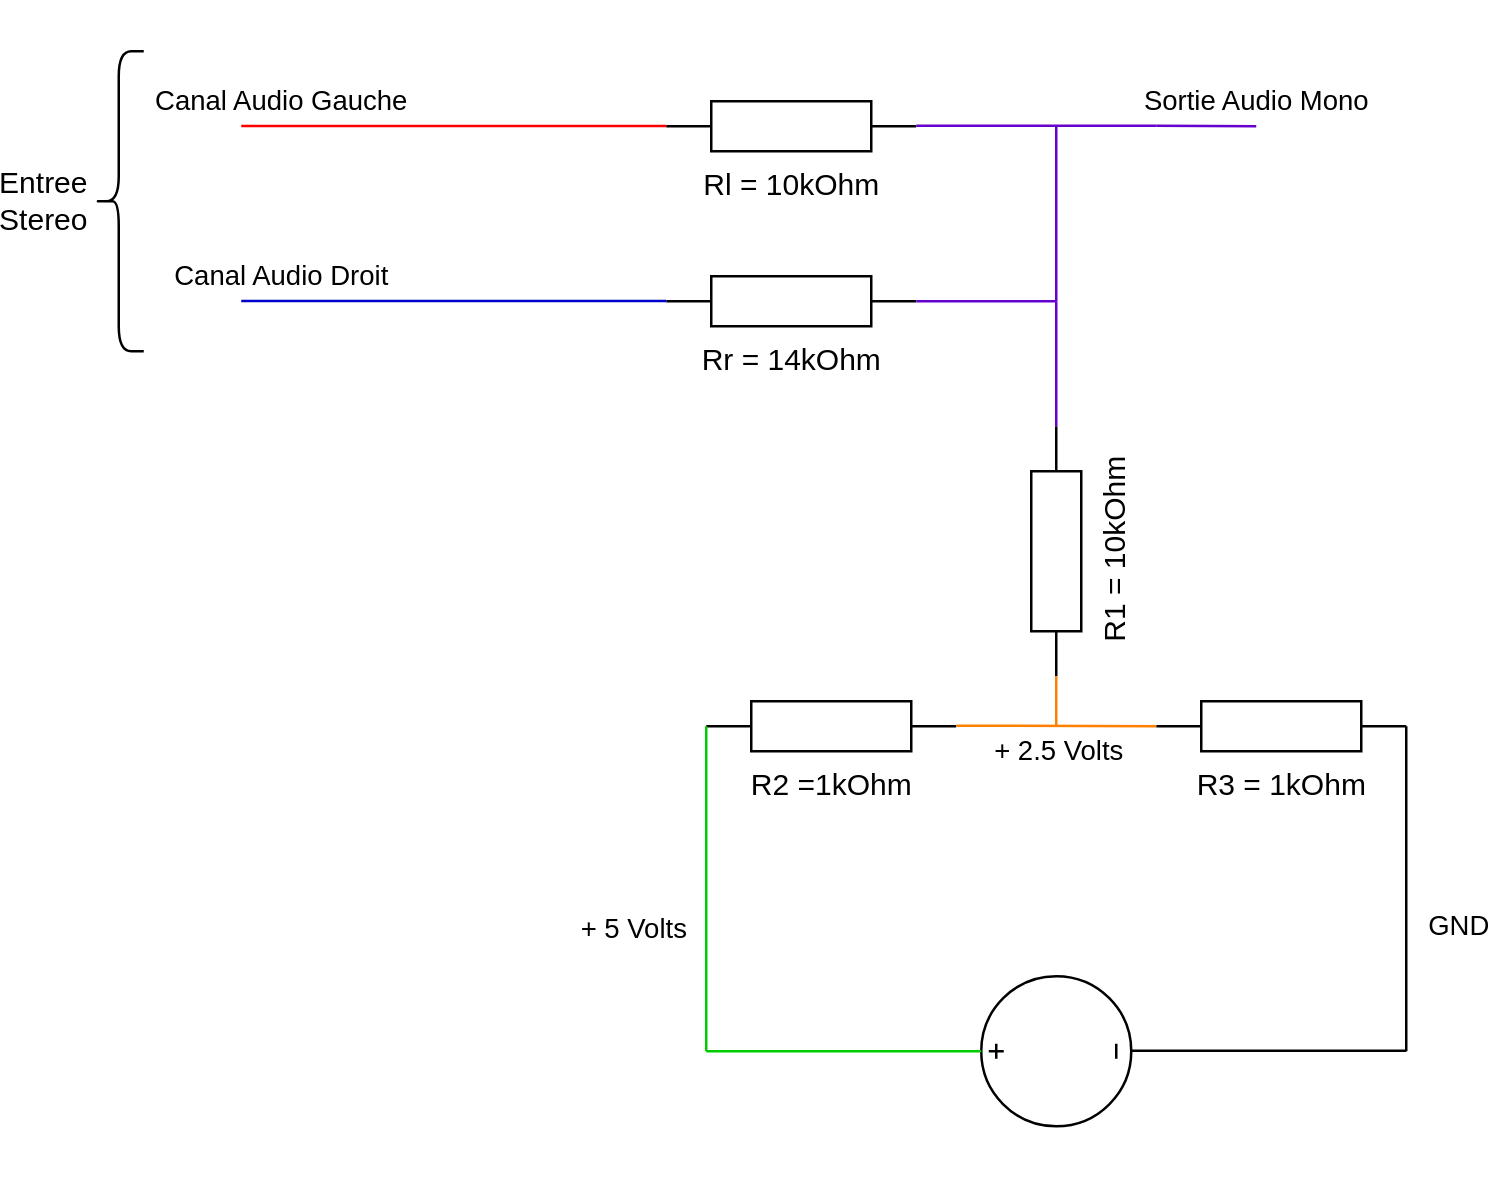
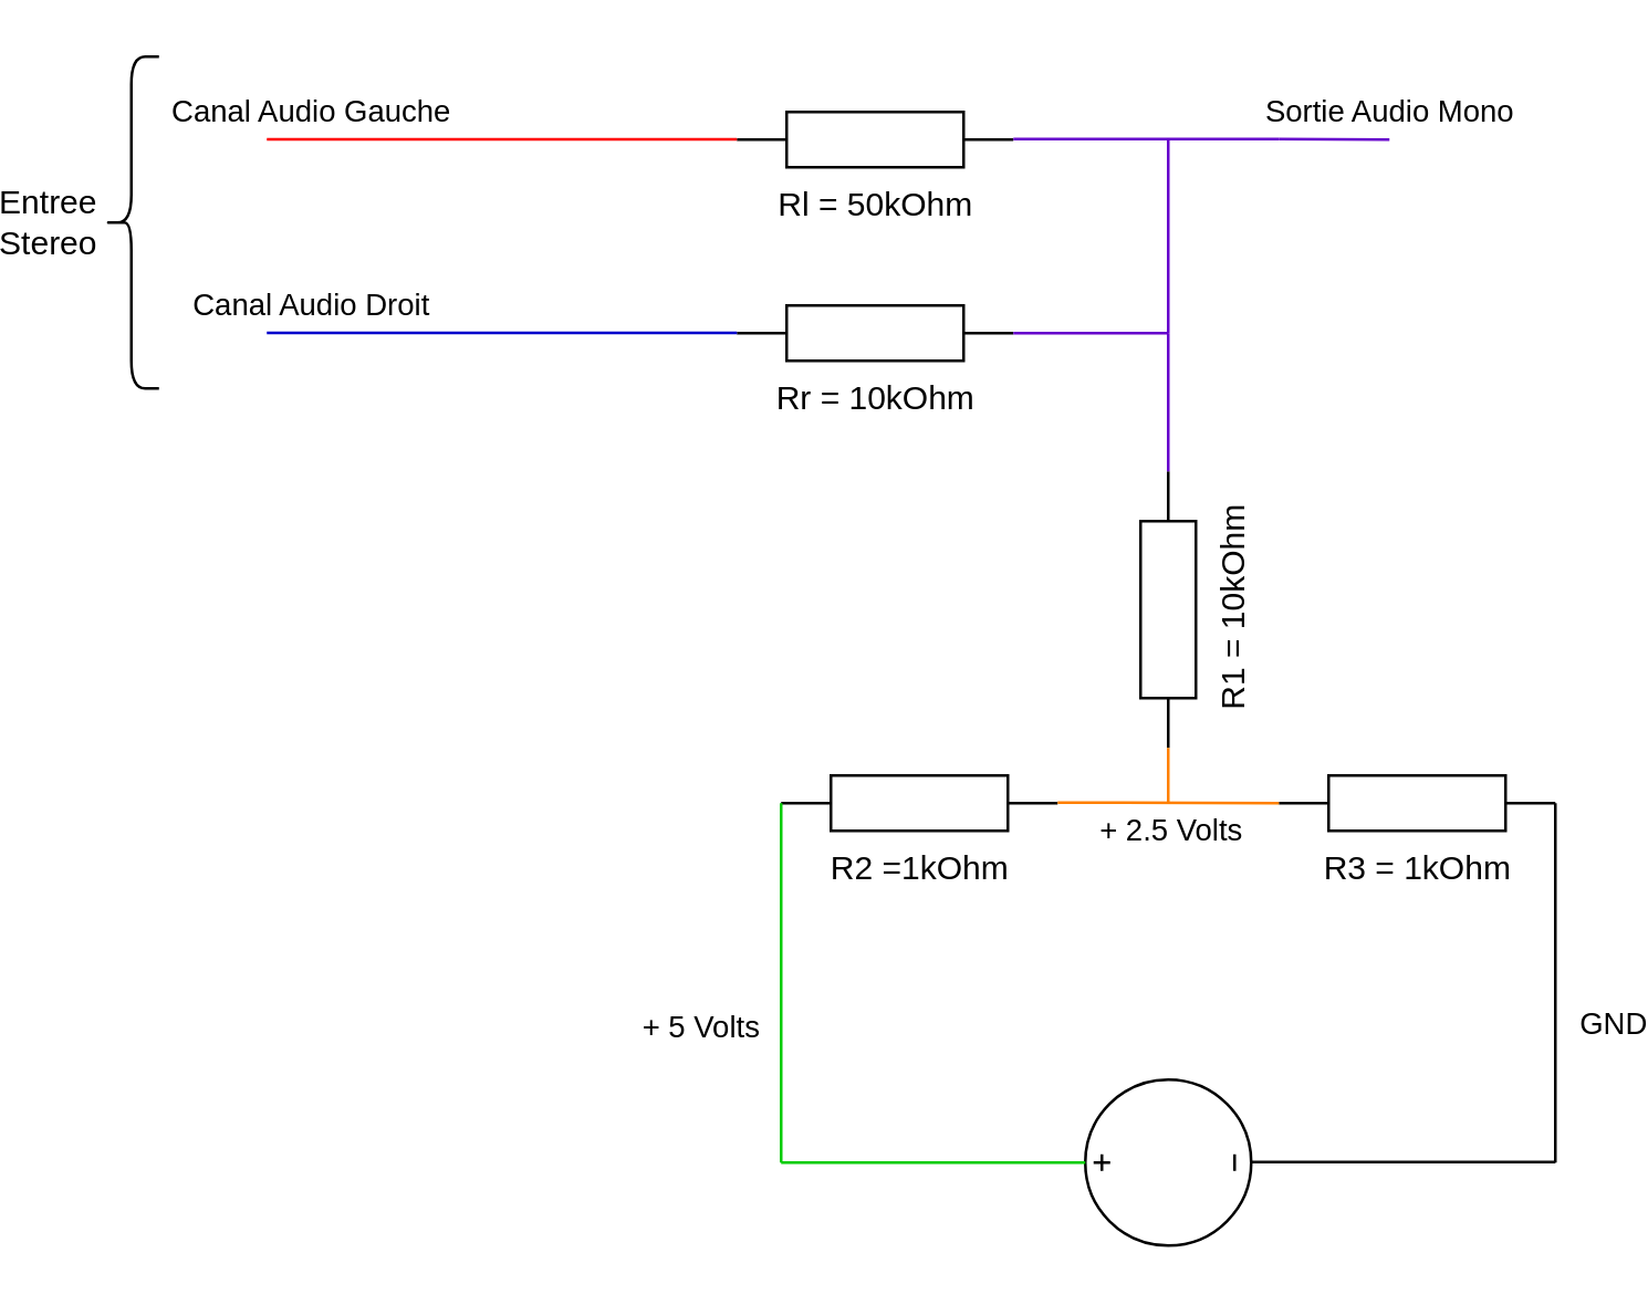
  <mxCell id="0" />
  <mxCell id="1" parent="0" />
- <mxCell id="2" value="Rl = 10kOhm" style="pointerEvents=1;verticalLabelPosition=bottom;shadow=0;dashed=0;align=center;html=1;verticalAlign=top;shape=mxgraph.electrical.resistors.resistor_1;fontColor=#000000;strokeColor=#000000;labelBackgroundColor=none;" parent="1" vertex="1"><mxGeometry x="249" y="40" width="100" height="20" as="geometry" /></mxCell>
- <mxCell id="3" value="Rr = 14kOhm" style="pointerEvents=1;verticalLabelPosition=bottom;shadow=0;dashed=0;align=center;html=1;verticalAlign=top;shape=mxgraph.electrical.resistors.resistor_1;fontColor=#000000;strokeColor=#000000;labelBackgroundColor=none;" parent="1" vertex="1"><mxGeometry x="249" y="110" width="100" height="20" as="geometry" /></mxCell>
+ <mxCell id="2" value="Rl = 50kOhm" style="pointerEvents=1;verticalLabelPosition=bottom;shadow=0;dashed=0;align=center;html=1;verticalAlign=top;shape=mxgraph.electrical.resistors.resistor_1;fontColor=#000000;strokeColor=#000000;labelBackgroundColor=none;" parent="1" vertex="1"><mxGeometry x="249" y="40" width="100" height="20" as="geometry" /></mxCell>
+ <mxCell id="3" value="Rr = 10kOhm" style="pointerEvents=1;verticalLabelPosition=bottom;shadow=0;dashed=0;align=center;html=1;verticalAlign=top;shape=mxgraph.electrical.resistors.resistor_1;fontColor=#000000;strokeColor=#000000;labelBackgroundColor=none;" parent="1" vertex="1"><mxGeometry x="249" y="110" width="100" height="20" as="geometry" /></mxCell>
  <mxCell id="4" value="Canal Audio Droit" style="endArrow=none;html=1;rounded=0;strokeColor=#0000CC;fontColor=#000000;labelBackgroundColor=none;" parent="1" edge="1"><mxGeometry x="-0.812" y="10" width="50" height="50" relative="1" as="geometry"><mxPoint x="79" y="119.86" as="sourcePoint" /><mxPoint x="249" y="119.86" as="targetPoint" /><mxPoint as="offset" /></mxGeometry></mxCell>
  <mxCell id="5" value="Canal Audio Gauche" style="endArrow=none;html=1;rounded=0;strokeColor=#FF0000;fontColor=#000000;labelBackgroundColor=none;" parent="1" edge="1"><mxGeometry x="-0.812" y="10" width="50" height="50" relative="1" as="geometry"><mxPoint x="79" y="49.86" as="sourcePoint" /><mxPoint x="249" y="49.86" as="targetPoint" /><mxPoint as="offset" /></mxGeometry></mxCell>
  <mxCell id="6" value="" style="endArrow=none;html=1;rounded=0;exitX=1;exitY=0.5;exitDx=0;exitDy=0;exitPerimeter=0;strokeColor=#6600CC;fontColor=#000000;labelBackgroundColor=none;" parent="1" source="3" edge="1"><mxGeometry width="50" height="50" relative="1" as="geometry"><mxPoint x="395" y="160" as="sourcePoint" /><mxPoint x="405" y="120" as="targetPoint" /></mxGeometry></mxCell>
  <mxCell id="7" value="Sortie Audio Mono" style="endArrow=none;html=1;rounded=0;exitX=1;exitY=0.5;exitDx=0;exitDy=0;exitPerimeter=0;strokeColor=#6600CC;fontColor=#000000;labelBackgroundColor=none;" parent="1" edge="1"><mxGeometry x="1" y="41" width="50" height="50" relative="1" as="geometry"><mxPoint x="349" y="49.79" as="sourcePoint" /><mxPoint x="445" y="49.79" as="targetPoint" /><mxPoint x="40" y="31" as="offset" /></mxGeometry></mxCell>
  <mxCell id="8" value="" style="endArrow=none;html=1;rounded=0;strokeColor=#6600CC;fontColor=#000000;labelBackgroundColor=none;" parent="1" edge="1"><mxGeometry width="50" height="50" relative="1" as="geometry"><mxPoint x="405" y="50" as="sourcePoint" /><mxPoint x="405" y="120" as="targetPoint" /></mxGeometry></mxCell>
  <mxCell id="9" value="" style="endArrow=none;html=1;rounded=0;exitX=1;exitY=0.5;exitDx=0;exitDy=0;exitPerimeter=0;strokeColor=#6600CC;fontColor=#000000;labelBackgroundColor=none;" parent="1" edge="1"><mxGeometry width="50" height="50" relative="1" as="geometry"><mxPoint x="445" y="49.79" as="sourcePoint" /><mxPoint x="485" y="50" as="targetPoint" /></mxGeometry></mxCell>
  <mxCell id="10" value="Entree Stereo" style="shape=curlyBracket;whiteSpace=wrap;html=1;rounded=1;labelPosition=left;verticalLabelPosition=middle;align=right;verticalAlign=middle;fontColor=#000000;strokeColor=#000000;labelBackgroundColor=none;" parent="1" vertex="1"><mxGeometry x="20" y="20" width="20" height="120" as="geometry" /></mxCell>
  <mxCell id="11" value="R1&lt;span style=&quot;&quot;&gt;&amp;nbsp;= 10kOhm&lt;/span&gt;" style="pointerEvents=1;verticalLabelPosition=bottom;shadow=0;dashed=0;align=center;html=1;verticalAlign=top;shape=mxgraph.electrical.resistors.resistor_1;rotation=-90;fontColor=#000000;strokeColor=#000000;labelBackgroundColor=none;" parent="1" vertex="1"><mxGeometry x="355" y="210" width="100" height="20" as="geometry" /></mxCell>
  <mxCell id="12" value="" style="endArrow=none;html=1;rounded=0;strokeColor=#6600CC;entryX=1;entryY=0.5;entryDx=0;entryDy=0;entryPerimeter=0;fontColor=#000000;labelBackgroundColor=none;" parent="1" target="11" edge="1"><mxGeometry width="50" height="50" relative="1" as="geometry"><mxPoint x="405" y="120" as="sourcePoint" /><mxPoint x="415" y="130" as="targetPoint" /></mxGeometry></mxCell>
  <mxCell id="13" value="R3 = 1kOhm" style="pointerEvents=1;verticalLabelPosition=bottom;shadow=0;dashed=0;align=center;html=1;verticalAlign=top;shape=mxgraph.electrical.resistors.resistor_1;rotation=0;fontColor=#000000;strokeColor=#000000;labelBackgroundColor=none;" parent="1" vertex="1"><mxGeometry x="445" y="280" width="100" height="20" as="geometry" /></mxCell>
  <mxCell id="14" value="R2 =1kOhm" style="pointerEvents=1;verticalLabelPosition=bottom;shadow=0;dashed=0;align=center;html=1;verticalAlign=top;shape=mxgraph.electrical.resistors.resistor_1;rotation=0;fontColor=#000000;strokeColor=#000000;labelBackgroundColor=none;" parent="1" vertex="1"><mxGeometry x="265" y="280" width="100" height="20" as="geometry" /></mxCell>
  <mxCell id="15" value="" style="endArrow=none;html=1;rounded=0;exitX=1;exitY=0.5;exitDx=0;exitDy=0;exitPerimeter=0;strokeColor=#FF8000;entryX=0;entryY=0.5;entryDx=0;entryDy=0;entryPerimeter=0;fontColor=#000000;labelBackgroundColor=none;" parent="1" target="13" edge="1"><mxGeometry width="50" height="50" relative="1" as="geometry"><mxPoint x="365" y="289.76" as="sourcePoint" /><mxPoint x="421" y="289.76" as="targetPoint" /></mxGeometry></mxCell>
  <mxCell id="16" value="+ 2.5 Volts" style="edgeLabel;html=1;align=center;verticalAlign=middle;resizable=0;points=[];fontColor=#000000;labelBackgroundColor=none;" parent="15" vertex="1" connectable="0"><mxGeometry x="0.014" y="-1" relative="1" as="geometry"><mxPoint y="9" as="offset" /></mxGeometry></mxCell>
  <mxCell id="17" value="" style="endArrow=none;html=1;rounded=0;strokeColor=#FF8000;entryX=0;entryY=0.5;entryDx=0;entryDy=0;entryPerimeter=0;fontColor=#000000;labelBackgroundColor=none;" parent="1" target="11" edge="1"><mxGeometry width="50" height="50" relative="1" as="geometry"><mxPoint x="405" y="290" as="sourcePoint" /><mxPoint x="425" y="140" as="targetPoint" /></mxGeometry></mxCell>
  <mxCell id="18" value="" style="pointerEvents=1;verticalLabelPosition=bottom;shadow=0;dashed=0;align=center;html=1;verticalAlign=top;shape=mxgraph.electrical.signal_sources.source;aspect=fixed;points=[[0.5,0,0],[1,0.5,0],[0.5,1,0],[0,0.5,0]];elSignalType=dc3;rotation=-90;fontColor=#000000;strokeColor=#000000;labelBackgroundColor=none;" parent="1" vertex="1"><mxGeometry x="375" y="390" width="60" height="60" as="geometry" /></mxCell>
  <mxCell id="19" value="" style="endArrow=none;html=1;rounded=0;strokeColor=#00CC00;entryX=0;entryY=0.5;entryDx=0;entryDy=0;entryPerimeter=0;fontColor=#000000;labelBackgroundColor=none;" parent="1" edge="1"><mxGeometry width="50" height="50" relative="1" as="geometry"><mxPoint x="265" y="420" as="sourcePoint" /><mxPoint x="375" y="420" as="targetPoint" /></mxGeometry></mxCell>
  <mxCell id="20" value="+ 5 Volts" style="edgeLabel;html=1;align=center;verticalAlign=middle;resizable=0;points=[];fontColor=#000000;labelBackgroundColor=none;" parent="19" vertex="1" connectable="0"><mxGeometry x="-0.13" y="-2" relative="1" as="geometry"><mxPoint x="-78" y="-52" as="offset" /></mxGeometry></mxCell>
  <mxCell id="21" value="" style="endArrow=none;html=1;rounded=0;exitX=0;exitY=0.5;exitDx=0;exitDy=0;exitPerimeter=0;strokeColor=#00CC00;fontColor=#000000;labelBackgroundColor=none;" parent="1" source="14" edge="1"><mxGeometry width="50" height="50" relative="1" as="geometry"><mxPoint x="385" y="309.76" as="sourcePoint" /><mxPoint x="265" y="420" as="targetPoint" /></mxGeometry></mxCell>
  <mxCell id="22" value="" style="endArrow=none;html=1;rounded=0;exitX=0;exitY=0.5;exitDx=0;exitDy=0;exitPerimeter=0;strokeColor=#000000;fontColor=#000000;labelBackgroundColor=none;" parent="1" edge="1"><mxGeometry width="50" height="50" relative="1" as="geometry"><mxPoint x="545" y="290" as="sourcePoint" /><mxPoint x="545" y="420" as="targetPoint" /></mxGeometry></mxCell>
  <mxCell id="23" value="GND" style="edgeLabel;html=1;align=center;verticalAlign=middle;resizable=0;points=[];fontColor=#000000;labelBackgroundColor=none;" parent="22" vertex="1" connectable="0"><mxGeometry x="0.221" relative="1" as="geometry"><mxPoint x="20" as="offset" /></mxGeometry></mxCell>
  <mxCell id="24" value="" style="endArrow=none;html=1;rounded=0;strokeColor=#000000;entryX=0;entryY=0.5;entryDx=0;entryDy=0;entryPerimeter=0;fontColor=#000000;labelBackgroundColor=none;" parent="1" edge="1"><mxGeometry width="50" height="50" relative="1" as="geometry"><mxPoint x="435" y="419.76" as="sourcePoint" /><mxPoint x="545" y="419.76" as="targetPoint" /></mxGeometry></mxCell>
